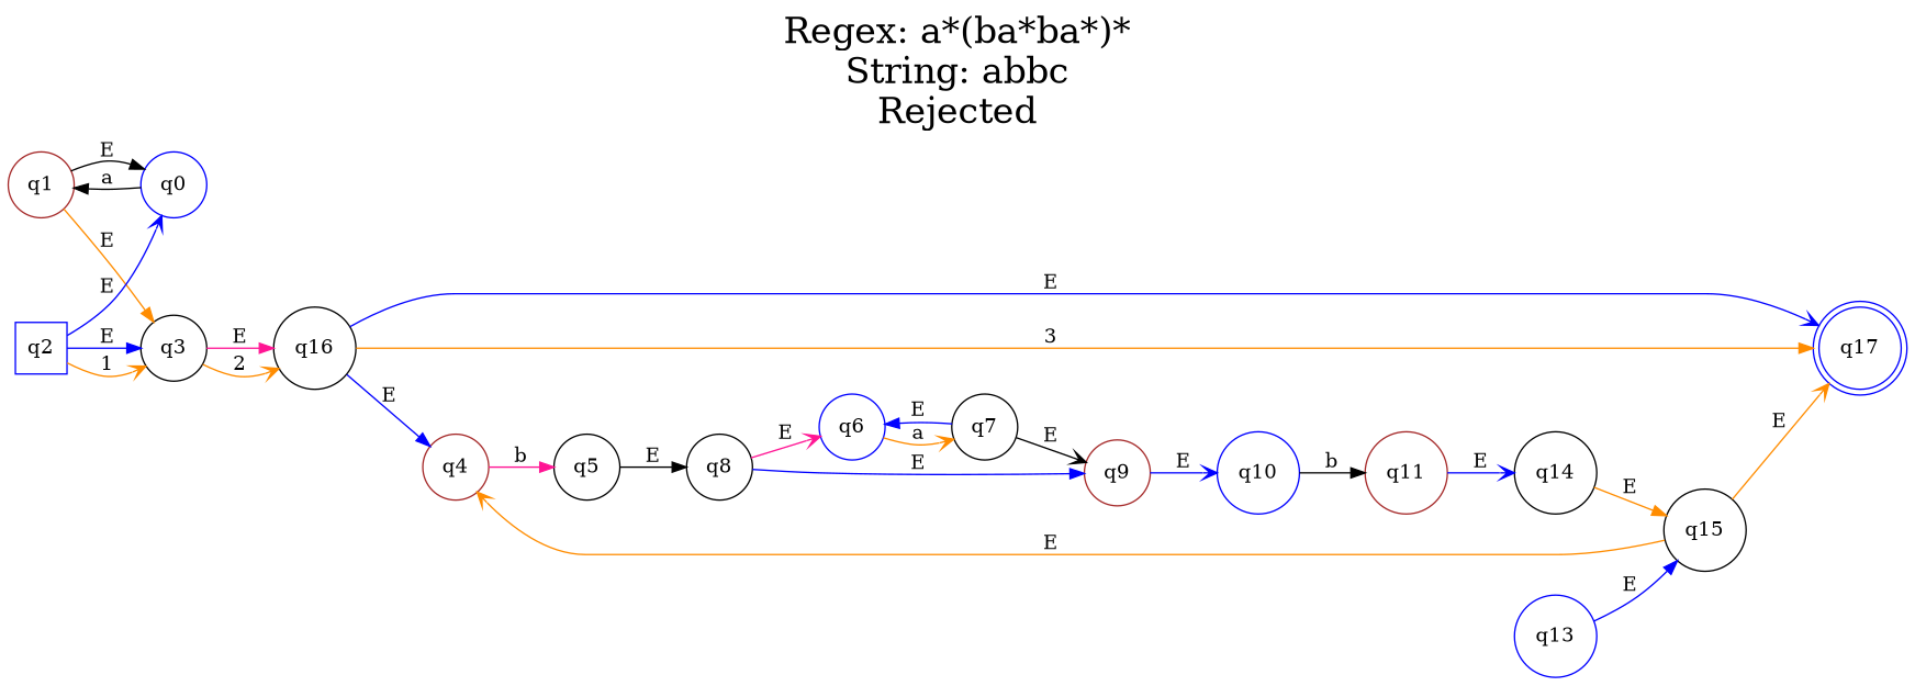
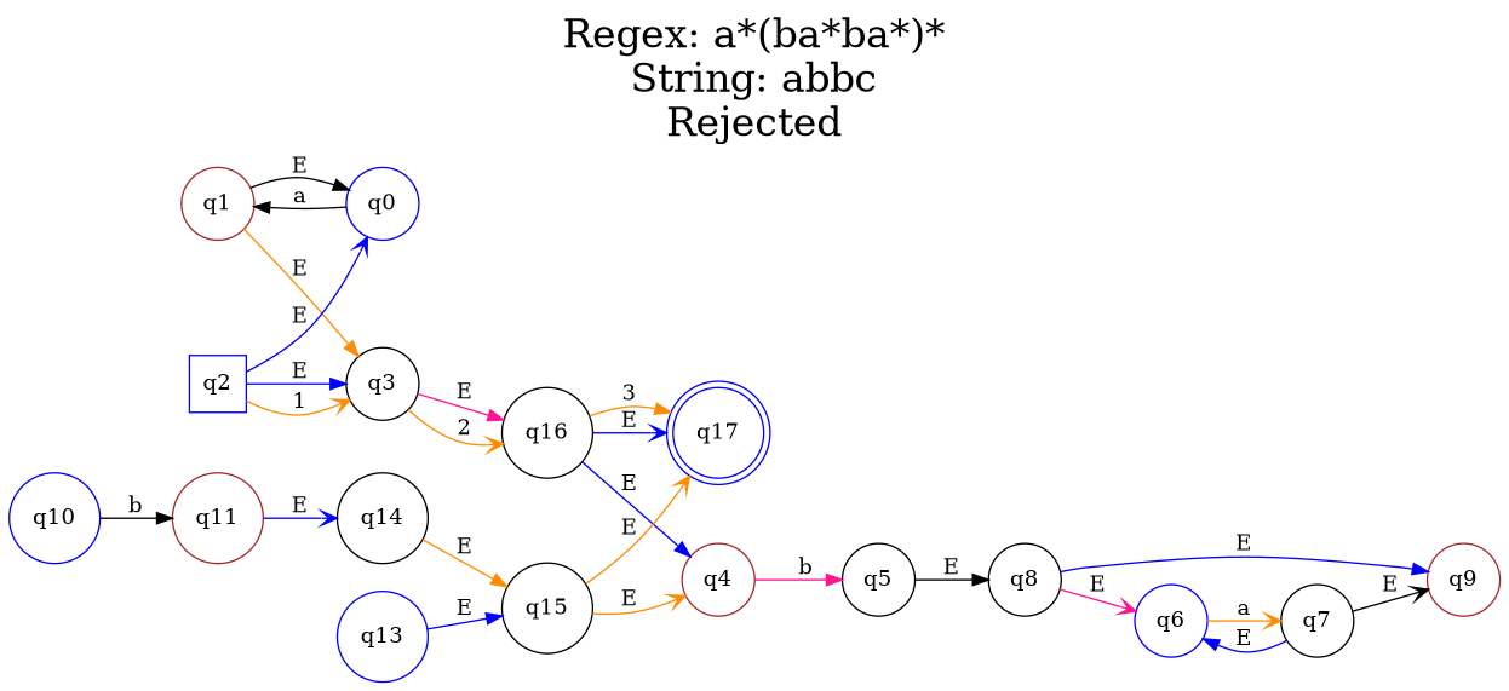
  digraph {
    fontsize=25
    label="Regex: a*(ba*ba*)*\nString: abbc\nRejected"
    labelloc=t
    rankdir=LR
    node [color=black shape=circle]
    edge [arrowhead=normal color=blue]
    q1 [color=brown]
    q0 [color=blue]
    q3
    q16
    q2 [color=blue shape=square]
    q4 [color=brown]
    q17 [color=blue shape=doublecircle]
    q5
    q8
    q6 [color=blue]
    q9 [color=brown]
    q7
    q10 [color=blue]
    q11 [color=brown]
    q14
    q15
    q13 [color=blue]
    q1 -> q0 [color=black label=E]
    q1 -> q3 [color=darkorange label=E]
    q0 -> q1 [color=black label=a]
    q3 -> q16 [color=deeppink label=E]
    q3 -> q16 [arrowhead=vee color=darkorange label=2]
    q16 -> q4 [label=E]
    q16 -> q17 [arrowhead=vee label=E]
    q16 -> q17 [color=darkorange label=3]
    q2 -> q0 [arrowhead=vee label=E]
    q2 -> q3 [label=E]
    q2 -> q3 [arrowhead=vee color=darkorange label=1]
    q4 -> q5 [color=deeppink label=b]
    q5 -> q8 [color=black label=E]
    q8 -> q6 [arrowhead=vee color=deeppink label=E]
    q8 -> q9 [label=E]
    q6 -> q7 [arrowhead=vee color=darkorange label=a]
-   q9 -> q10 [arrowhead=vee label=E]
    q7 -> q6 [label=E]
    q7 -> q9 [arrowhead=vee color=black label=E]
    q10 -> q11 [color=black label=b]
    q11 -> q14 [arrowhead=vee label=E]
    q14 -> q15 [color=darkorange label=E]
    q15 -> q4 [arrowhead=vee color=darkorange label=E]
    q15 -> q17 [arrowhead=vee color=darkorange label=E]
    q13 -> q15 [label=E]
  }
